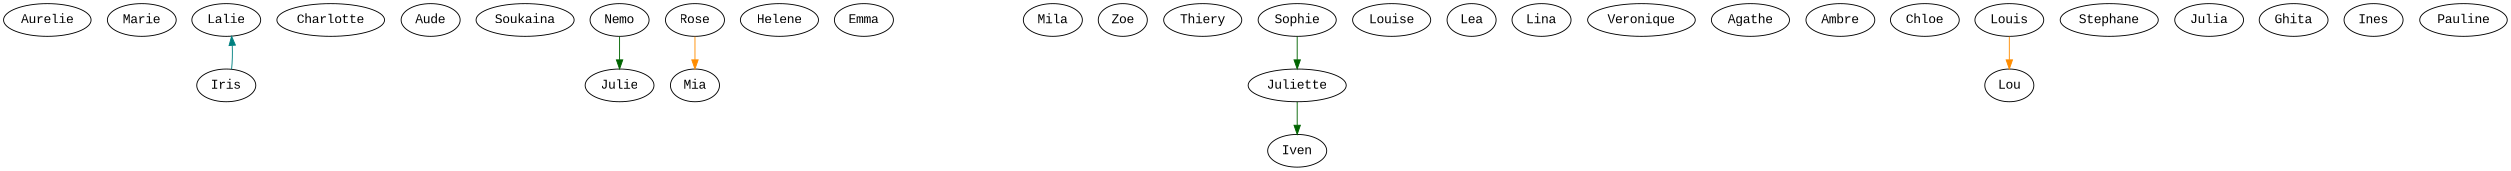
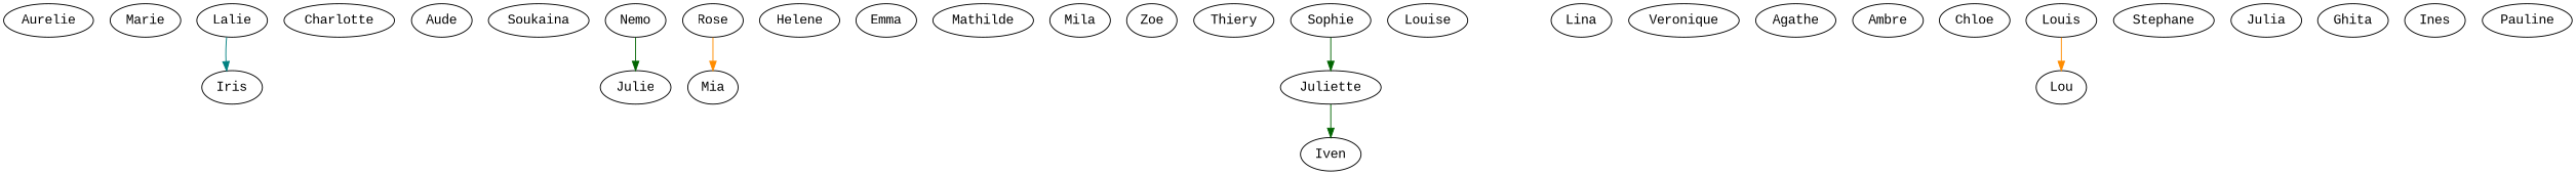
  strict digraph {
    fontname="Liberation Mono"
    node [fontname="Liberation Mono"]
    edge [color=darkgreen fontname="Liberation Mono"]
    Aurelie
    Marie
    Lalie
    Iris
    Charlotte
    Aude
    Soukaina
    Nemo
    Julie
    Rose
    Mia
    Helene
    Emma
+   Mathilde
    Mila
    Zoe
    Thiery
    Sophie
    Juliette
    Iven
    Louise
-   Lea
    Lina
    Veronique
    Agathe
    Ambre
    Chloe
    Louis
    Lou
    Stephane
    Julia
    Ghita
    Ines
    Pauline
-   Iris -> Lalie [color=teal]
+   Lalie -> Iris [color=teal]
    Nemo -> Julie
    Rose -> Mia [color=darkorange]
    Sophie -> Juliette
    Juliette -> Iven
    Louis -> Lou [color=darkorange]
  }
